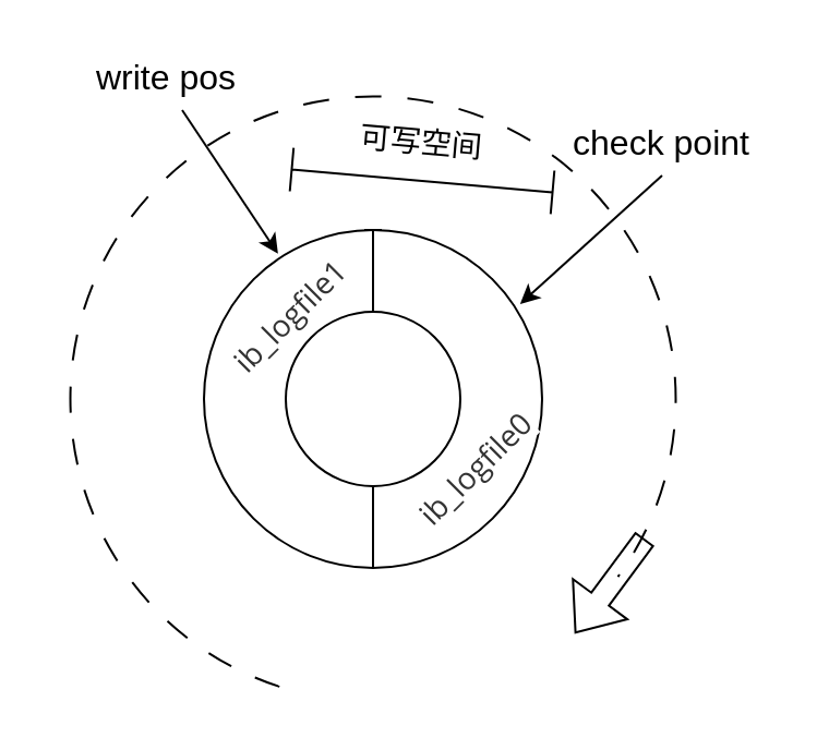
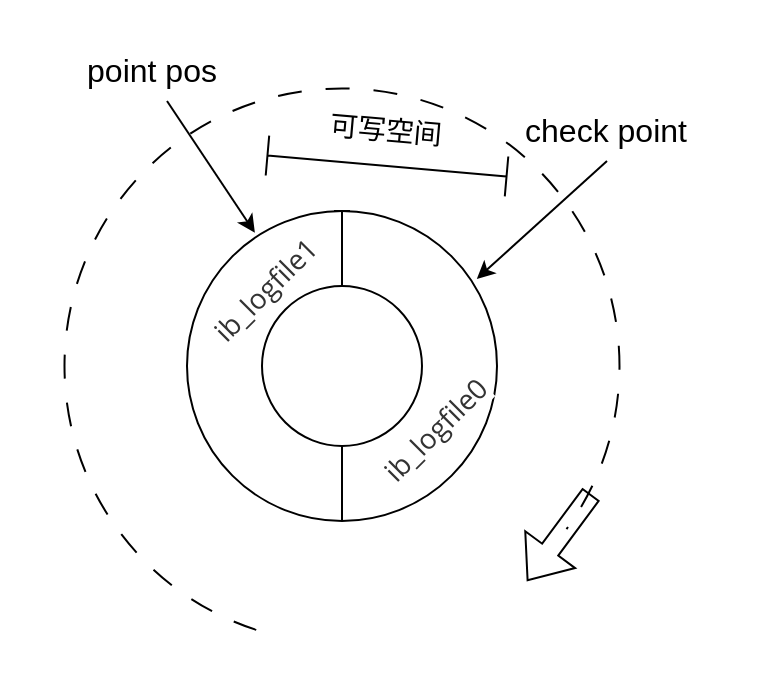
  <mxCell id="0" />
  <mxCell id="1" parent="0" />
  <mxCell id="2" value="" style="ellipse;whiteSpace=wrap;html=1;aspect=fixed;" vertex="1" parent="1"><mxGeometry x="93" y="105" width="155" height="155" as="geometry" /></mxCell>
  <mxCell id="3" style="edgeStyle=orthogonalEdgeStyle;rounded=0;orthogonalLoop=1;jettySize=auto;html=1;exitX=0.5;exitY=0;exitDx=0;exitDy=0;entryX=0.5;entryY=0;entryDx=0;entryDy=0;endArrow=baseDash;endFill=0;" edge="1" parent="1" source="5" target="2"><mxGeometry relative="1" as="geometry" /></mxCell>
  <mxCell id="4" style="edgeStyle=orthogonalEdgeStyle;rounded=0;orthogonalLoop=1;jettySize=auto;html=1;exitX=0.5;exitY=1;exitDx=0;exitDy=0;entryX=0.5;entryY=1;entryDx=0;entryDy=0;endArrow=none;endFill=0;" edge="1" parent="1" source="5" target="2"><mxGeometry relative="1" as="geometry" /></mxCell>
  <mxCell id="5" value="" style="ellipse;whiteSpace=wrap;html=1;aspect=fixed;" vertex="1" parent="1"><mxGeometry x="130.5" y="142.5" width="80" height="80" as="geometry" /></mxCell>
  <mxCell id="6" value="&lt;span style=&quot;caret-color: rgb(0, 122, 255); color: rgb(51, 51, 51); font-family: &amp;quot;Open Sans&amp;quot;, &amp;quot;Clear Sans&amp;quot;, &amp;quot;Helvetica Neue&amp;quot;, Helvetica, Arial, &amp;quot;Segoe UI Emoji&amp;quot;, sans-serif; orphans: 4; text-align: start; white-space-collapse: preserve; background-color: rgb(255, 255, 255);&quot;&gt;&lt;font style=&quot;font-size: 14px;&quot;&gt;ib_logfile0&lt;/font&gt;&lt;/span&gt;" style="text;html=1;align=center;verticalAlign=middle;whiteSpace=wrap;rounded=0;rotation=-45;" vertex="1" parent="1"><mxGeometry x="188" y="200" width="60" height="30" as="geometry" /></mxCell>
  <mxCell id="7" value="&lt;span style=&quot;caret-color: rgb(0, 122, 255); color: rgb(51, 51, 51); font-family: &amp;quot;Open Sans&amp;quot;, &amp;quot;Clear Sans&amp;quot;, &amp;quot;Helvetica Neue&amp;quot;, Helvetica, Arial, &amp;quot;Segoe UI Emoji&amp;quot;, sans-serif; orphans: 4; text-align: start; white-space-collapse: preserve; background-color: rgb(255, 255, 255);&quot;&gt;&lt;font style=&quot;font-size: 14px;&quot;&gt;ib_logfile1&lt;/font&gt;&lt;/span&gt;" style="text;html=1;align=center;verticalAlign=middle;whiteSpace=wrap;rounded=0;rotation=-45;" vertex="1" parent="1"><mxGeometry x="103" y="130" width="60" height="30" as="geometry" /></mxCell>
  <mxCell id="8" value="" style="endArrow=classic;html=1;rounded=0;entryX=0.348;entryY=0.006;entryDx=0;entryDy=0;entryPerimeter=0;" edge="1" parent="1"><mxGeometry width="50" height="50" relative="1" as="geometry"><mxPoint x="83" y="50" as="sourcePoint" /><mxPoint x="126.94" y="115.93" as="targetPoint" /></mxGeometry></mxCell>
  <mxCell id="9" value="" style="endArrow=classic;html=1;rounded=0;entryX=0.935;entryY=0.219;entryDx=0;entryDy=0;entryPerimeter=0;" edge="1" parent="1" target="2"><mxGeometry width="50" height="50" relative="1" as="geometry"><mxPoint x="303" y="80" as="sourcePoint" /><mxPoint x="261.94" y="142.5" as="targetPoint" /></mxGeometry></mxCell>
- <mxCell id="10" value="&lt;font style=&quot;font-size: 16px;&quot;&gt;write pos&lt;/font&gt;" style="text;html=1;align=center;verticalAlign=middle;whiteSpace=wrap;rounded=0;" vertex="1" parent="1"><mxGeometry x="20.5" y="20" width="110" height="30" as="geometry" /></mxCell>
+ <mxCell id="10" value="&lt;font style=&quot;font-size: 16px;&quot;&gt;point pos&lt;/font&gt;" style="text;html=1;align=center;verticalAlign=middle;whiteSpace=wrap;rounded=0;" vertex="1" parent="1"><mxGeometry x="20.5" y="20" width="110" height="30" as="geometry" /></mxCell>
  <mxCell id="11" value="&lt;font style=&quot;font-size: 16px;&quot;&gt;check point&lt;/font&gt;" style="text;html=1;align=center;verticalAlign=middle;whiteSpace=wrap;rounded=0;" vertex="1" parent="1"><mxGeometry x="248" y="50" width="110" height="30" as="geometry" /></mxCell>
  <mxCell id="12" value="&lt;font style=&quot;font-size: 14px;&quot;&gt;可写空间&lt;/font&gt;" style="text;html=1;align=center;verticalAlign=middle;whiteSpace=wrap;rounded=0;rotation=5;" vertex="1" parent="1"><mxGeometry x="163" y="50" width="60" height="30" as="geometry" /></mxCell>
  <mxCell id="13" value="" style="shape=crossbar;whiteSpace=wrap;html=1;rounded=1;direction=south;rotation=95;" vertex="1" parent="1"><mxGeometry x="183" y="22.5" width="20" height="120" as="geometry" /></mxCell>
  <mxCell id="14" value="" style="verticalLabelPosition=bottom;verticalAlign=top;html=1;shape=mxgraph.basic.arc;startAngle=0.3;endAngle=0.1;direction=south;strokeColor=default;dashed=1;dashPattern=12 12;" vertex="1" parent="1"><mxGeometry x="31.75" y="43.75" width="277.5" height="277.5" as="geometry" /></mxCell>
  <mxCell id="15" value="" style="shape=flexArrow;endArrow=classic;html=1;rounded=0;exitX=0.731;exitY=0.051;exitDx=0;exitDy=0;exitPerimeter=0;" edge="1" parent="1" source="14"><mxGeometry width="50" height="50" relative="1" as="geometry"><mxPoint x="288" y="264" as="sourcePoint" /><mxPoint x="263" y="290" as="targetPoint" /></mxGeometry></mxCell>
